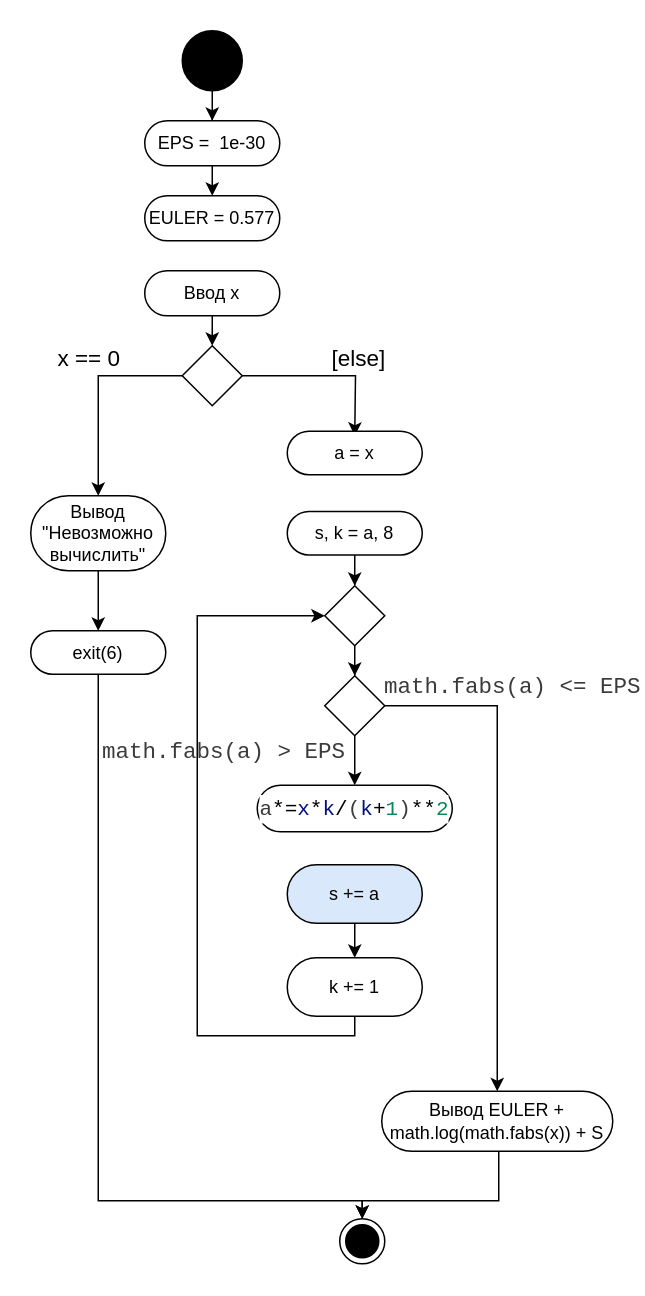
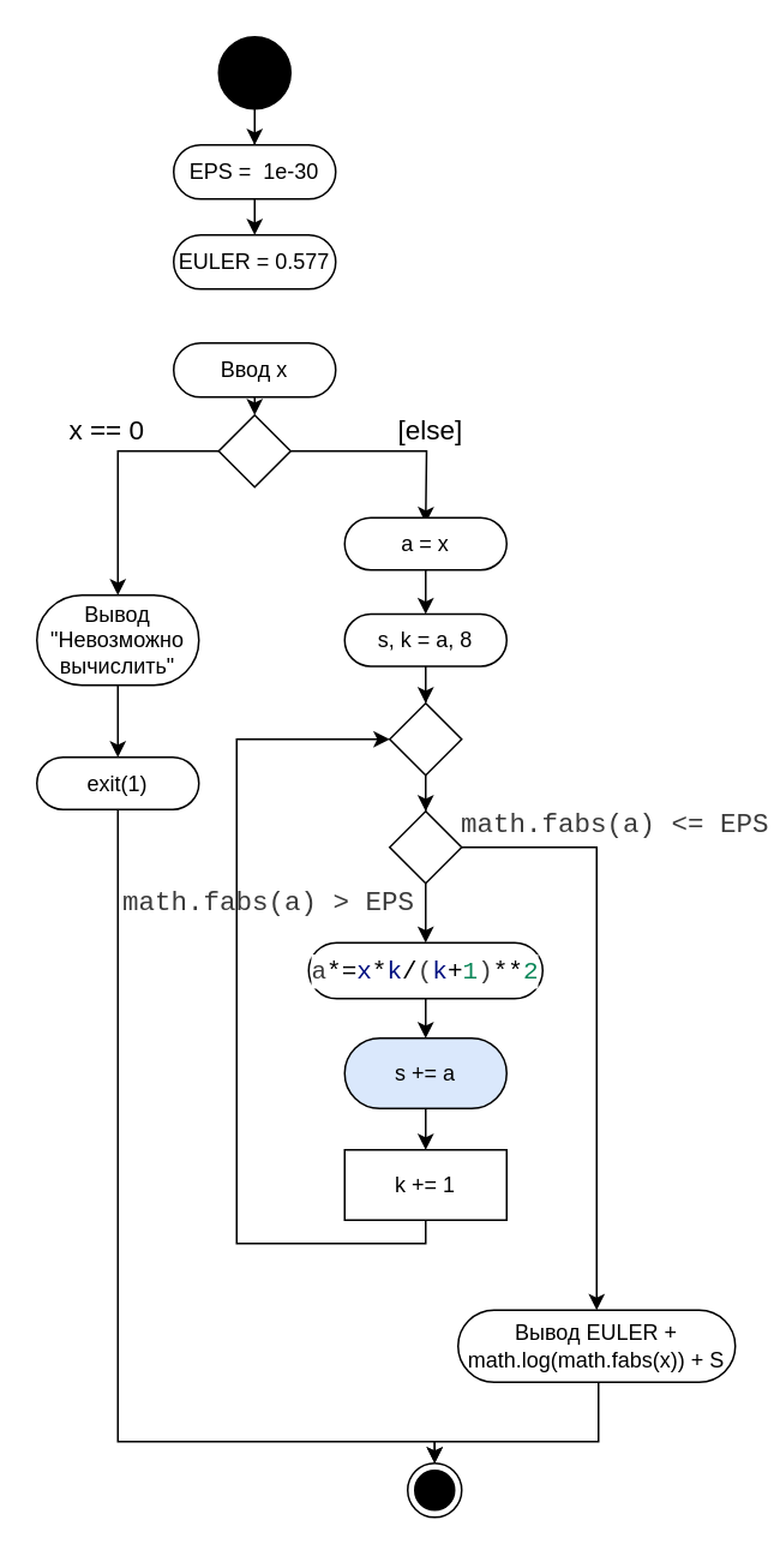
  <mxCell id="0" />
  <mxCell id="1" parent="0" />
  <mxCell id="2" style="edgeStyle=orthogonalEdgeStyle;rounded=0;orthogonalLoop=1;jettySize=auto;html=1;entryX=0.5;entryY=0;entryDx=0;entryDy=0;" parent="1" source="3" target="30" edge="1"><mxGeometry relative="1" as="geometry" /></mxCell>
  <mxCell id="3" value="" style="ellipse;whiteSpace=wrap;html=1;rounded=0;shadow=0;comic=0;labelBackgroundColor=none;strokeWidth=1;fillColor=#000000;fontFamily=Verdana;fontSize=12;align=center;" parent="1" vertex="1"><mxGeometry x="121" y="20" width="40" height="40" as="geometry" /></mxCell>
- <mxCell id="4" value="Ввод x" style="rounded=1;whiteSpace=wrap;html=1;arcSize=50;" parent="1" vertex="1"><mxGeometry x="96" y="180" width="90" height="30" as="geometry" /></mxCell>
+ <mxCell id="4" value="Ввод x" style="rounded=1;whiteSpace=wrap;html=1;arcSize=50;" parent="1" vertex="1"><mxGeometry x="96" y="190" width="90" height="30" as="geometry" /></mxCell>
  <mxCell id="5" value="x == 0" style="edgeStyle=orthogonalEdgeStyle;rounded=0;orthogonalLoop=1;jettySize=auto;html=1;entryX=0.5;entryY=0;entryDx=0;entryDy=0;labelPosition=left;verticalLabelPosition=top;align=right;verticalAlign=bottom;fontSize=15;exitX=0;exitY=0.5;exitDx=0;exitDy=0;" parent="1" source="6" target="9" edge="1"><mxGeometry x="-0.412" relative="1" as="geometry"><mxPoint x="118.5" y="249" as="sourcePoint" /><mxPoint x="51" y="329" as="targetPoint" /><mxPoint as="offset" /></mxGeometry></mxCell>
  <mxCell id="6" value="" style="rhombus;whiteSpace=wrap;html=1;" parent="1" vertex="1"><mxGeometry x="121" y="230" width="40" height="40" as="geometry" /></mxCell>
  <mxCell id="7" value="" style="endArrow=classic;html=1;rounded=0;entryX=0.5;entryY=0;entryDx=0;entryDy=0;exitX=0.5;exitY=1;exitDx=0;exitDy=0;" parent="1" source="4" target="6" edge="1"><mxGeometry width="50" height="50" relative="1" as="geometry"><mxPoint x="31" y="340" as="sourcePoint" /><mxPoint x="81" y="290" as="targetPoint" /></mxGeometry></mxCell>
  <mxCell id="8" style="edgeStyle=orthogonalEdgeStyle;rounded=0;orthogonalLoop=1;jettySize=auto;html=1;entryX=0.5;entryY=0;entryDx=0;entryDy=0;" parent="1" source="9" target="28" edge="1"><mxGeometry relative="1" as="geometry" /></mxCell>
  <mxCell id="9" value="Вывод &quot;Невозможно вычислить&quot;" style="rounded=1;whiteSpace=wrap;html=1;arcSize=50;" parent="1" vertex="1"><mxGeometry x="20" y="330" width="90" height="50" as="geometry" /></mxCell>
  <mxCell id="10" value="[else]" style="edgeStyle=orthogonalEdgeStyle;rounded=0;orthogonalLoop=1;jettySize=auto;html=1;labelPosition=right;verticalLabelPosition=top;align=left;verticalAlign=bottom;fontSize=15;exitX=1;exitY=0.5;exitDx=0;exitDy=0;" parent="1" source="6" edge="1"><mxGeometry relative="1" as="geometry"><mxPoint x="303.5" y="349" as="sourcePoint" /><mxPoint x="236" y="290" as="targetPoint" /></mxGeometry></mxCell>
+ <mxCell id="11" value="" style="edgeStyle=orthogonalEdgeStyle;rounded=0;orthogonalLoop=1;jettySize=auto;html=1;" parent="1" source="12" target="14" edge="1"><mxGeometry relative="1" as="geometry" /></mxCell>
  <mxCell id="12" value="a = x" style="rounded=1;whiteSpace=wrap;html=1;arcSize=50;" parent="1" vertex="1"><mxGeometry x="191" y="287" width="90" height="29" as="geometry" /></mxCell>
  <mxCell id="13" value="" style="edgeStyle=orthogonalEdgeStyle;rounded=0;orthogonalLoop=1;jettySize=auto;html=1;" parent="1" source="14" target="16" edge="1"><mxGeometry relative="1" as="geometry" /></mxCell>
  <mxCell id="14" value="s, k = a, 8" style="rounded=1;whiteSpace=wrap;html=1;arcSize=50;" parent="1" vertex="1"><mxGeometry x="191" y="340.5" width="90" height="29" as="geometry" /></mxCell>
  <mxCell id="15" value="" style="edgeStyle=orthogonalEdgeStyle;rounded=0;orthogonalLoop=1;jettySize=auto;html=1;" parent="1" source="16" target="18" edge="1"><mxGeometry relative="1" as="geometry" /></mxCell>
  <mxCell id="16" value="" style="rhombus;whiteSpace=wrap;html=1;" parent="1" vertex="1"><mxGeometry x="216" y="390" width="40" height="40" as="geometry" /></mxCell>
  <mxCell id="17" value="&lt;div style=&quot;line-height: 19px;&quot;&gt;&lt;font face=&quot;Consolas, Courier New, monospace&quot; color=&quot;#3b3b3b&quot;&gt;math.fabs(a) &amp;lt;= EPS&lt;/font&gt;&lt;br&gt;&lt;/div&gt;" style="edgeStyle=orthogonalEdgeStyle;rounded=0;orthogonalLoop=1;jettySize=auto;html=1;entryX=0.5;entryY=0;entryDx=0;entryDy=0;labelPosition=center;verticalLabelPosition=top;align=center;verticalAlign=bottom;fontSize=15;" parent="1" source="18" target="24" edge="1"><mxGeometry x="-0.548" y="10" relative="1" as="geometry"><Array as="points"><mxPoint x="331" y="470" /><mxPoint x="331" y="720" /></Array><mxPoint as="offset" /></mxGeometry></mxCell>
  <mxCell id="18" value="" style="rhombus;whiteSpace=wrap;html=1;" parent="1" vertex="1"><mxGeometry x="216" y="450" width="40" height="40" as="geometry" /></mxCell>
+ <mxCell id="19" value="" style="edgeStyle=orthogonalEdgeStyle;rounded=0;orthogonalLoop=1;jettySize=auto;html=1;" parent="1" source="20" target="22" edge="1"><mxGeometry relative="1" as="geometry" /></mxCell>
  <mxCell id="20" value="&lt;div style=&quot;background-color: rgb(255, 255, 255); font-family: Consolas, &amp;quot;Courier New&amp;quot;, monospace; font-size: 14px; line-height: 19px;&quot;&gt;&lt;font color=&quot;#3b3b3b&quot;&gt;a&lt;/font&gt;&lt;span style=&quot;color: rgb(0, 0, 0);&quot;&gt;*=&lt;/span&gt;&lt;span style=&quot;color: rgb(0, 16, 128);&quot;&gt;x&lt;/span&gt;&lt;span style=&quot;color: rgb(0, 0, 0);&quot;&gt;*&lt;/span&gt;&lt;span style=&quot;color: rgb(0, 16, 128);&quot;&gt;k&lt;/span&gt;/&lt;font color=&quot;#3b3b3b&quot;&gt;(&lt;/font&gt;&lt;span style=&quot;color: rgb(0, 16, 128);&quot;&gt;k&lt;/span&gt;&lt;span style=&quot;color: rgb(0, 0, 0);&quot;&gt;+&lt;/span&gt;&lt;span style=&quot;color: rgb(9, 134, 88);&quot;&gt;1&lt;/span&gt;&lt;font color=&quot;#3b3b3b&quot;&gt;)&lt;/font&gt;&lt;span style=&quot;color: rgb(0, 0, 0);&quot;&gt;**&lt;/span&gt;&lt;span style=&quot;color: rgb(9, 134, 88);&quot;&gt;2&lt;/span&gt;&lt;/div&gt;" style="rounded=1;whiteSpace=wrap;html=1;arcSize=50;" parent="1" vertex="1"><mxGeometry x="171" y="523" width="130" height="31" as="geometry" /></mxCell>
  <mxCell id="21" style="edgeStyle=orthogonalEdgeStyle;rounded=0;orthogonalLoop=1;jettySize=auto;html=1;entryX=0.5;entryY=0;entryDx=0;entryDy=0;" parent="1" source="22" target="33" edge="1"><mxGeometry relative="1" as="geometry" /></mxCell>
  <mxCell id="22" value="s += a" style="rounded=1;whiteSpace=wrap;html=1;arcSize=50;fillColor=#dae8fc;" parent="1" vertex="1"><mxGeometry x="191" y="576" width="90" height="39" as="geometry" /></mxCell>
  <mxCell id="23" value="" style="edgeStyle=orthogonalEdgeStyle;rounded=0;orthogonalLoop=1;jettySize=auto;html=1;exitX=0.5;exitY=1;exitDx=0;exitDy=0;" parent="1" source="24" target="26" edge="1"><mxGeometry relative="1" as="geometry"><Array as="points"><mxPoint x="332" y="800" /><mxPoint x="241" y="800" /></Array></mxGeometry></mxCell>
  <mxCell id="24" value="Вывод&amp;nbsp;EULER + math.log(math.fabs(x)) + S" style="rounded=1;whiteSpace=wrap;html=1;arcSize=50;" parent="1" vertex="1"><mxGeometry x="254" y="727" width="154" height="40" as="geometry" /></mxCell>
  <mxCell id="25" value="&lt;div style=&quot;line-height: 19px;&quot;&gt;&lt;font face=&quot;Consolas, Courier New, monospace&quot; color=&quot;#3b3b3b&quot;&gt;math.fabs(a) &amp;gt; EPS&lt;/font&gt;&lt;br&gt;&lt;/div&gt;" style="edgeStyle=orthogonalEdgeStyle;rounded=0;orthogonalLoop=1;jettySize=auto;html=1;entryX=0.5;entryY=0;entryDx=0;entryDy=0;labelPosition=left;verticalLabelPosition=middle;align=right;verticalAlign=middle;fontSize=15;exitX=0.5;exitY=1;exitDx=0;exitDy=0;" parent="1" source="18" target="20" edge="1"><mxGeometry x="-0.394" y="-5" relative="1" as="geometry"><mxPoint x="281" y="535.5" as="sourcePoint" /><mxPoint x="211" y="614.5" as="targetPoint" /><mxPoint as="offset" /></mxGeometry></mxCell>
  <mxCell id="26" value="" style="ellipse;html=1;shape=endState;fillColor=#000000;strokeColor=#000000;" parent="1" vertex="1"><mxGeometry x="226" y="812" width="30" height="30" as="geometry" /></mxCell>
  <mxCell id="27" style="edgeStyle=orthogonalEdgeStyle;rounded=0;orthogonalLoop=1;jettySize=auto;html=1;entryX=0.5;entryY=0;entryDx=0;entryDy=0;" parent="1" source="28" target="26" edge="1"><mxGeometry relative="1" as="geometry"><Array as="points"><mxPoint x="65" y="800" /><mxPoint x="241" y="800" /></Array></mxGeometry></mxCell>
- <mxCell id="28" value="exit(6)" style="rounded=1;whiteSpace=wrap;html=1;arcSize=50;" parent="1" vertex="1"><mxGeometry x="20" y="420" width="90" height="29" as="geometry" /></mxCell>
+ <mxCell id="28" value="exit(1)" style="rounded=1;whiteSpace=wrap;html=1;arcSize=50;" parent="1" vertex="1"><mxGeometry x="20" y="420" width="90" height="29" as="geometry" /></mxCell>
  <mxCell id="29" style="edgeStyle=orthogonalEdgeStyle;rounded=0;orthogonalLoop=1;jettySize=auto;html=1;exitX=0.5;exitY=1;exitDx=0;exitDy=0;entryX=0.5;entryY=0;entryDx=0;entryDy=0;" parent="1" source="30" target="31" edge="1"><mxGeometry relative="1" as="geometry" /></mxCell>
  <mxCell id="30" value="EPS =&amp;nbsp; 1e-30" style="rounded=1;whiteSpace=wrap;html=1;arcSize=50;" parent="1" vertex="1"><mxGeometry x="96" y="80" width="90" height="30" as="geometry" /></mxCell>
  <mxCell id="31" value="EULER = 0.577" style="rounded=1;whiteSpace=wrap;html=1;arcSize=50;" parent="1" vertex="1"><mxGeometry x="96" y="130" width="90" height="30" as="geometry" /></mxCell>
  <mxCell id="32" style="edgeStyle=orthogonalEdgeStyle;rounded=0;orthogonalLoop=1;jettySize=auto;html=1;entryX=0;entryY=0.5;entryDx=0;entryDy=0;" parent="1" source="33" target="16" edge="1"><mxGeometry relative="1" as="geometry"><Array as="points"><mxPoint x="236" y="690" /><mxPoint x="131" y="690" /><mxPoint x="131" y="410" /></Array></mxGeometry></mxCell>
- <mxCell id="33" value="k += 1" style="rounded=1;whiteSpace=wrap;html=1;arcSize=50;" parent="1" vertex="1"><mxGeometry x="191" y="638" width="90" height="39" as="geometry" /></mxCell>
+ <mxCell id="33" value="k += 1" style="whiteSpace=wrap;html=1;arcSize=50;rounded=0;" parent="1" vertex="1"><mxGeometry x="191" y="638" width="90" height="39" as="geometry" /></mxCell>
